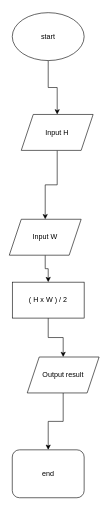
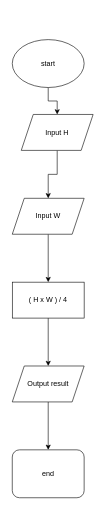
  <mxCell id="0" />
  <mxCell id="1" parent="0" />
  <mxCell id="2" value="" style="edgeStyle=orthogonalEdgeStyle;rounded=0;orthogonalLoop=1;jettySize=auto;html=1;" edge="1" parent="1" source="3" target="5"><mxGeometry relative="1" as="geometry" /></mxCell>
- <mxCell id="3" value="start" style="ellipse;whiteSpace=wrap;html=1;" vertex="1" parent="1"><mxGeometry x="20" y="20" width="120" height="80" as="geometry" /></mxCell>
+ <mxCell id="3" value="start" style="ellipse;whiteSpace=wrap;html=1;" vertex="1" parent="1"><mxGeometry x="20" y="65" width="120" height="80" as="geometry" /></mxCell>
  <mxCell id="4" value="" style="edgeStyle=orthogonalEdgeStyle;rounded=0;orthogonalLoop=1;jettySize=auto;html=1;" edge="1" parent="1" source="5" target="7"><mxGeometry relative="1" as="geometry" /></mxCell>
  <mxCell id="5" value="Input H" style="shape=parallelogram;perimeter=parallelogramPerimeter;whiteSpace=wrap;html=1;fixedSize=1;" vertex="1" parent="1"><mxGeometry x="35" y="190" width="120" height="60" as="geometry" /></mxCell>
  <mxCell id="6" value="" style="edgeStyle=orthogonalEdgeStyle;rounded=0;orthogonalLoop=1;jettySize=auto;html=1;" edge="1" parent="1" source="7" target="9"><mxGeometry relative="1" as="geometry" /></mxCell>
- <mxCell id="7" value="Input W" style="shape=parallelogram;perimeter=parallelogramPerimeter;whiteSpace=wrap;html=1;fixedSize=1;" vertex="1" parent="1"><mxGeometry x="15" y="365" width="120" height="60" as="geometry" /></mxCell>
+ <mxCell id="7" value="Input W" style="shape=parallelogram;perimeter=parallelogramPerimeter;whiteSpace=wrap;html=1;fixedSize=1;" vertex="1" parent="1"><mxGeometry x="20" y="330" width="120" height="60" as="geometry" /></mxCell>
  <mxCell id="8" value="" style="edgeStyle=orthogonalEdgeStyle;rounded=0;orthogonalLoop=1;jettySize=auto;html=1;" edge="1" parent="1" source="9" target="11"><mxGeometry relative="1" as="geometry" /></mxCell>
- <mxCell id="9" value="( H x W ) / 2" style="whiteSpace=wrap;html=1;" vertex="1" parent="1"><mxGeometry x="20" y="470" width="120" height="60" as="geometry" /></mxCell>
+ <mxCell id="9" value="( H x W ) / 4" style="whiteSpace=wrap;html=1;" vertex="1" parent="1"><mxGeometry x="20" y="470" width="120" height="60" as="geometry" /></mxCell>
  <mxCell id="10" value="" style="edgeStyle=orthogonalEdgeStyle;rounded=0;orthogonalLoop=1;jettySize=auto;html=1;" edge="1" parent="1" source="11" target="12"><mxGeometry relative="1" as="geometry" /></mxCell>
- <mxCell id="11" value="Output result" style="shape=parallelogram;perimeter=parallelogramPerimeter;whiteSpace=wrap;html=1;fixedSize=1;" vertex="1" parent="1"><mxGeometry x="45" y="595" width="120" height="60" as="geometry" /></mxCell>
+ <mxCell id="11" value="Output result" style="shape=parallelogram;perimeter=parallelogramPerimeter;whiteSpace=wrap;html=1;fixedSize=1;" vertex="1" parent="1"><mxGeometry x="20" y="610" width="120" height="60" as="geometry" /></mxCell>
  <mxCell id="12" value="end" style="whiteSpace=wrap;html=1;rounded=1;" vertex="1" parent="1"><mxGeometry x="20" y="750" width="120" height="80" as="geometry" /></mxCell>
